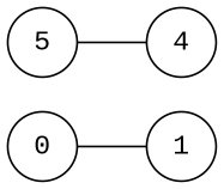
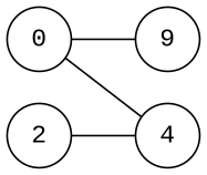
  graph {
    fontname="Liberation Mono"
    rankdir=LR
    node [fillcolor=white fontname="Liberation Mono" shape=circle style=filled]
    edge [arrowsize=0.75 fontname="Liberation Mono" fontsize=16]
    n1 [label=0]
-   n2 [label=1]
+   n2 [label=9]
    n3 [label=4]
-   n4 [label=5]
+   n4 [label=2]
    n1 -- n2
+   n1 -- n3
    n4 -- n3
  }
